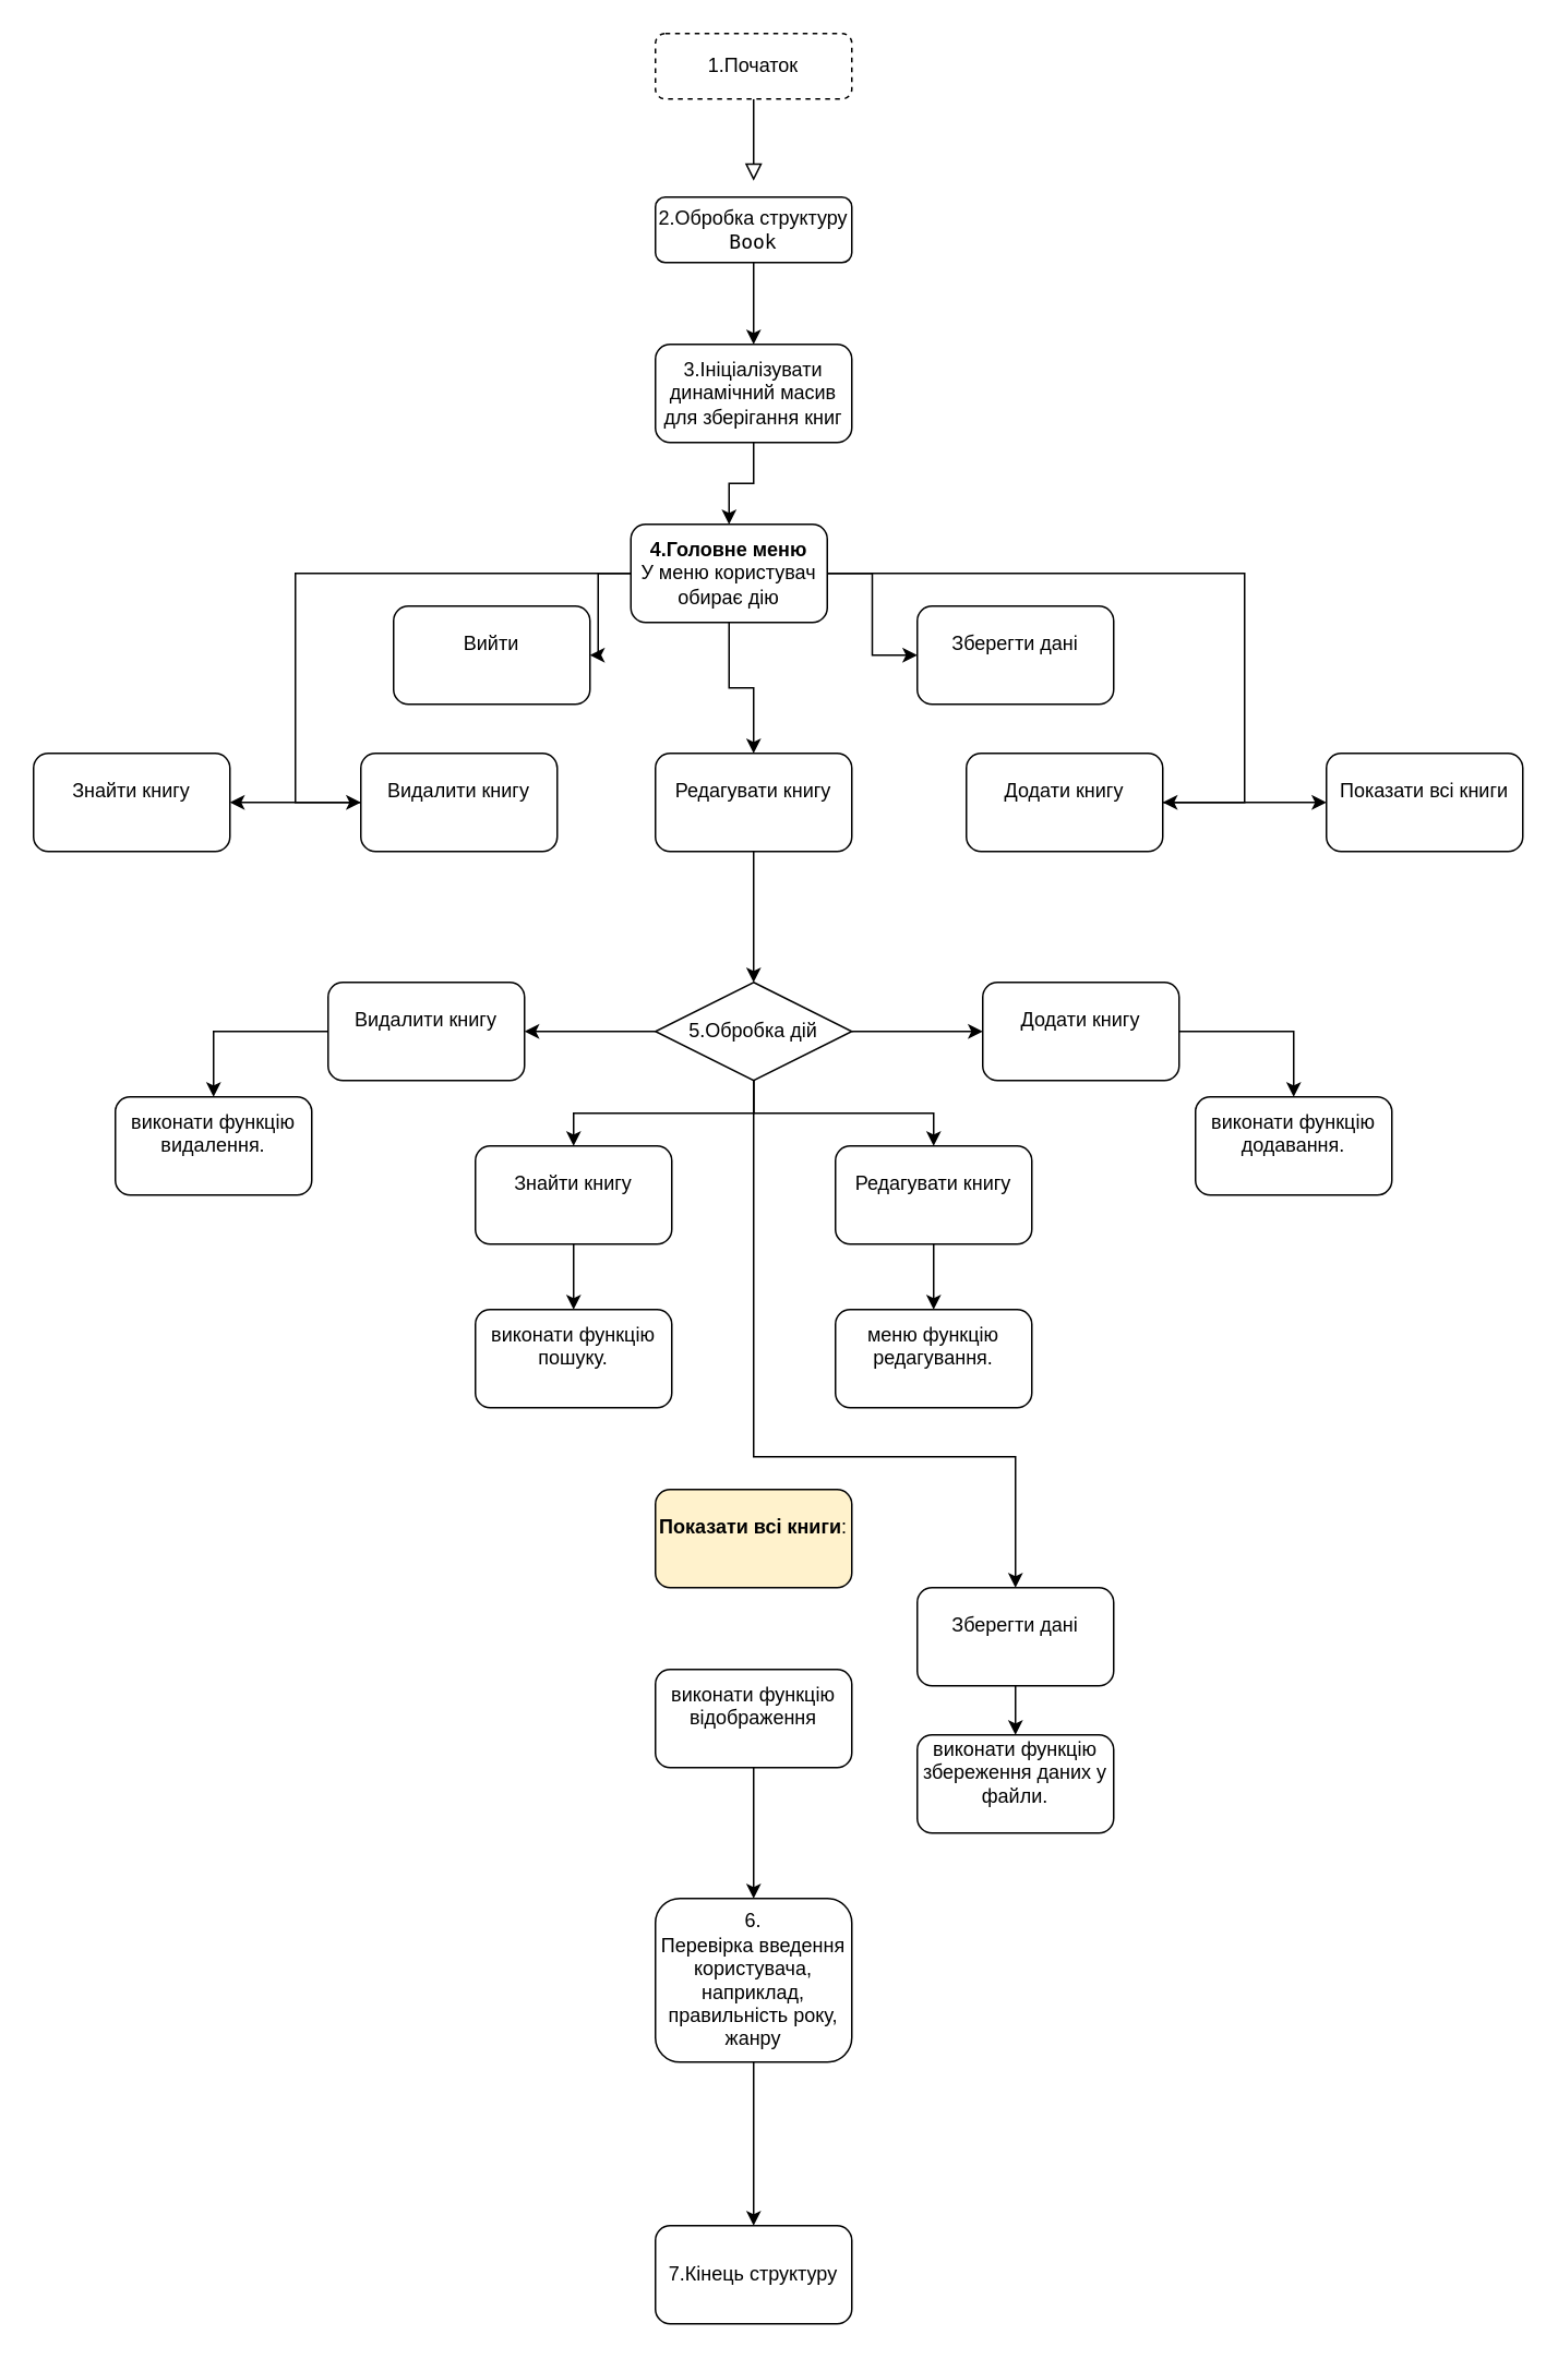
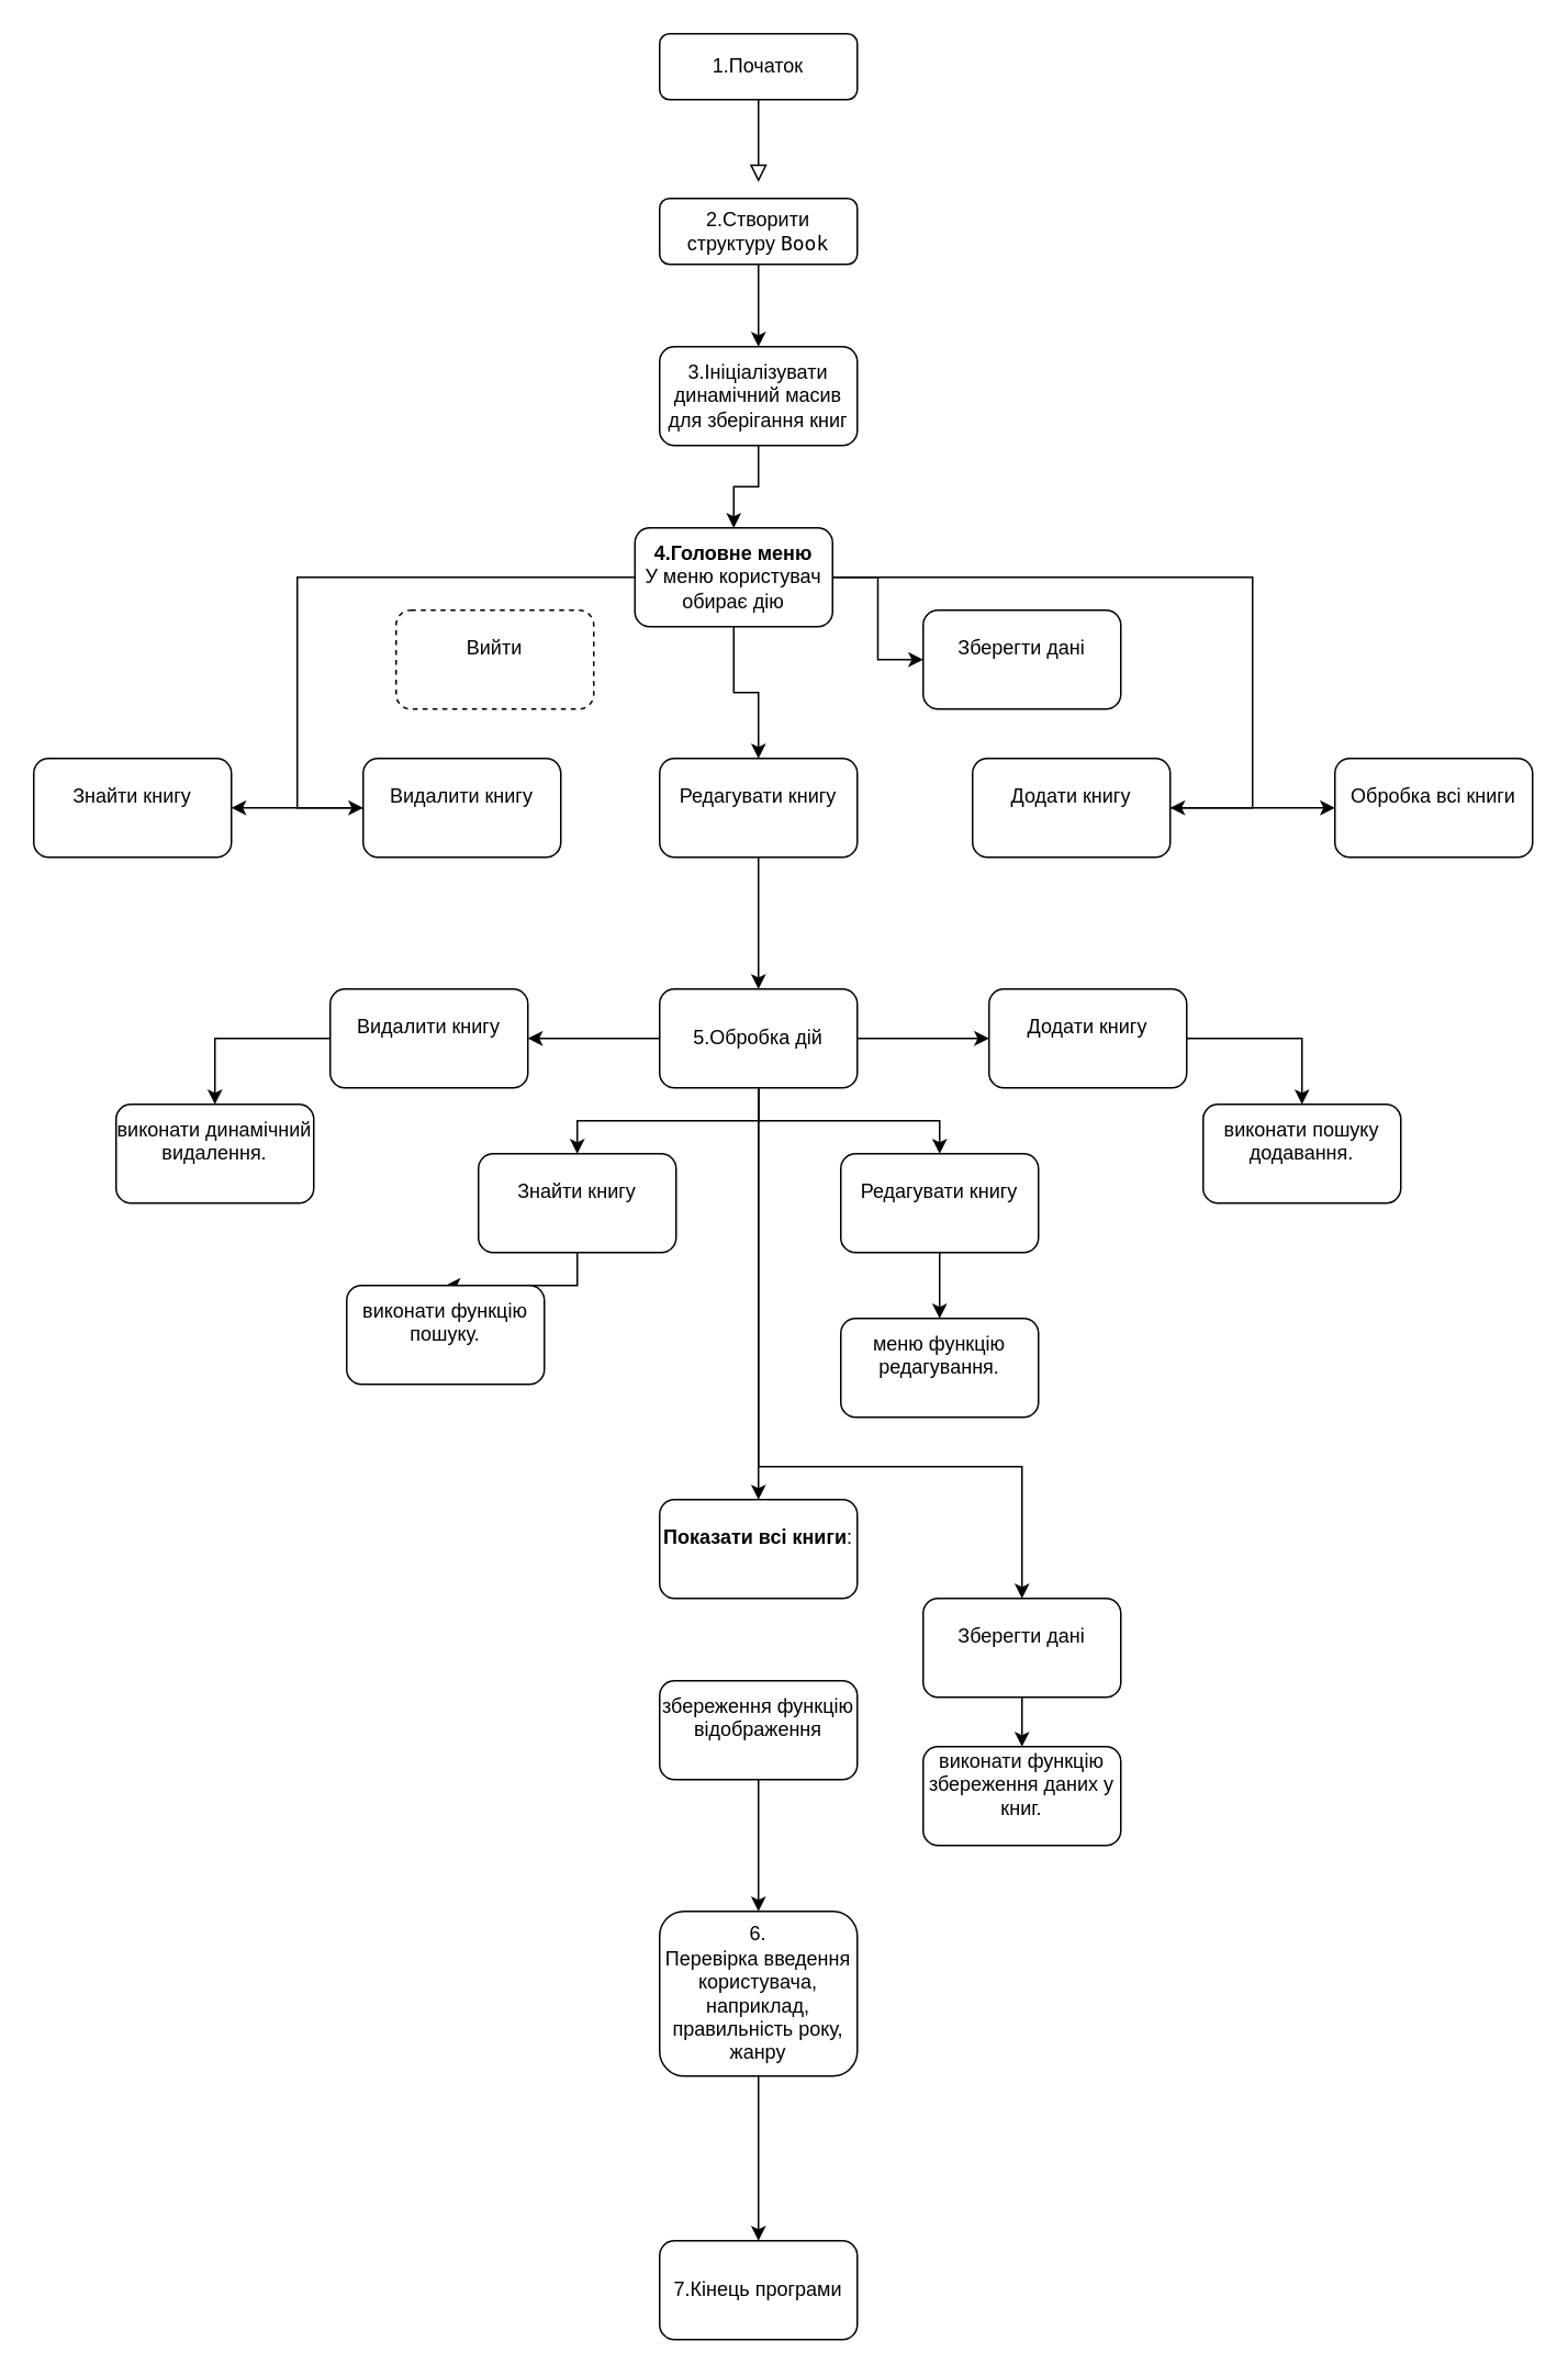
  <mxCell id="0" />
  <mxCell id="1" parent="0" />
  <mxCell id="2" value="" style="rounded=0;html=1;jettySize=auto;orthogonalLoop=1;fontSize=11;endArrow=block;endFill=0;endSize=8;strokeWidth=1;shadow=0;labelBackgroundColor=none;edgeStyle=orthogonalEdgeStyle;" parent="1" source="3" edge="1"><mxGeometry relative="1" as="geometry"><mxPoint x="460" y="110" as="targetPoint" /></mxGeometry></mxCell>
- <mxCell id="3" value="1.Початок" style="rounded=1;whiteSpace=wrap;html=1;fontSize=12;glass=0;strokeWidth=1;shadow=0;dashed=1;" parent="1" vertex="1"><mxGeometry x="400" y="20" width="120" height="40" as="geometry" /></mxCell>
+ <mxCell id="3" value="1.Початок" style="rounded=1;whiteSpace=wrap;html=1;fontSize=12;glass=0;strokeWidth=1;shadow=0;" parent="1" vertex="1"><mxGeometry x="400" y="20" width="120" height="40" as="geometry" /></mxCell>
  <mxCell id="4" value="" style="edgeStyle=orthogonalEdgeStyle;rounded=0;orthogonalLoop=1;jettySize=auto;html=1;" edge="1" parent="1" source="5" target="7"><mxGeometry relative="1" as="geometry" /></mxCell>
- <mxCell id="5" value="&lt;br&gt;2.Обробка структуру &lt;code&gt;Book&lt;/code&gt;&lt;div&gt;&lt;br/&gt;&lt;/div&gt;" style="rounded=1;whiteSpace=wrap;html=1;" vertex="1" parent="1"><mxGeometry x="400" y="120" width="120" height="40" as="geometry" /></mxCell>
+ <mxCell id="5" value="&lt;br&gt;2.Створити структуру &lt;code&gt;Book&lt;/code&gt;&lt;div&gt;&lt;br/&gt;&lt;/div&gt;" style="rounded=1;whiteSpace=wrap;html=1;" vertex="1" parent="1"><mxGeometry x="400" y="120" width="120" height="40" as="geometry" /></mxCell>
  <mxCell id="6" value="" style="edgeStyle=orthogonalEdgeStyle;rounded=0;orthogonalLoop=1;jettySize=auto;html=1;" edge="1" parent="1" source="7" target="13"><mxGeometry relative="1" as="geometry" /></mxCell>
  <mxCell id="7" value="&lt;br&gt;3.Ініціалізувати динамічний масив для зберігання книг&lt;div&gt;&lt;br/&gt;&lt;/div&gt;" style="rounded=1;whiteSpace=wrap;html=1;" vertex="1" parent="1"><mxGeometry x="400" y="210" width="120" height="60" as="geometry" /></mxCell>
  <mxCell id="8" value="" style="edgeStyle=orthogonalEdgeStyle;rounded=0;orthogonalLoop=1;jettySize=auto;html=1;" edge="1" parent="1" source="13" target="15"><mxGeometry relative="1" as="geometry"><Array as="points"><mxPoint x="760" y="350" /><mxPoint x="760" y="490" /></Array></mxGeometry></mxCell>
  <mxCell id="9" value="" style="edgeStyle=orthogonalEdgeStyle;rounded=0;orthogonalLoop=1;jettySize=auto;html=1;" edge="1" parent="1" source="13" target="17"><mxGeometry relative="1" as="geometry"><Array as="points"><mxPoint x="180" y="350" /><mxPoint x="180" y="490" /></Array></mxGeometry></mxCell>
  <mxCell id="10" value="" style="edgeStyle=orthogonalEdgeStyle;rounded=0;orthogonalLoop=1;jettySize=auto;html=1;" edge="1" parent="1" source="13" target="19"><mxGeometry relative="1" as="geometry" /></mxCell>
  <mxCell id="11" value="" style="edgeStyle=orthogonalEdgeStyle;rounded=0;orthogonalLoop=1;jettySize=auto;html=1;" edge="1" parent="1" source="13" target="22"><mxGeometry relative="1" as="geometry" /></mxCell>
- <mxCell id="12" value="" style="edgeStyle=orthogonalEdgeStyle;rounded=0;orthogonalLoop=1;jettySize=auto;html=1;" edge="1" parent="1" source="13" target="23"><mxGeometry relative="1" as="geometry" /></mxCell>
  <mxCell id="13" value="&lt;p&gt;&lt;strong&gt;4.Головне меню&lt;br&gt;&lt;/strong&gt;&lt;span style=&quot;background-color: initial;&quot;&gt;У меню користувач обирає дію&lt;/span&gt;&lt;/p&gt;" style="rounded=1;whiteSpace=wrap;html=1;" vertex="1" parent="1"><mxGeometry x="385" y="320" width="120" height="60" as="geometry" /></mxCell>
  <mxCell id="14" value="" style="edgeStyle=orthogonalEdgeStyle;rounded=0;orthogonalLoop=1;jettySize=auto;html=1;" edge="1" parent="1" source="15" target="21"><mxGeometry relative="1" as="geometry" /></mxCell>
  <mxCell id="15" value="&#10;Додати книгу&#10;&#10;" style="whiteSpace=wrap;html=1;rounded=1;" vertex="1" parent="1"><mxGeometry x="590" y="460" width="120" height="60" as="geometry" /></mxCell>
  <mxCell id="16" value="" style="edgeStyle=orthogonalEdgeStyle;rounded=0;orthogonalLoop=1;jettySize=auto;html=1;" edge="1" parent="1" source="17" target="20"><mxGeometry relative="1" as="geometry" /></mxCell>
  <mxCell id="17" value="&#10;Видалити книгу&#10;&#10;" style="whiteSpace=wrap;html=1;rounded=1;" vertex="1" parent="1"><mxGeometry x="220" y="460" width="120" height="60" as="geometry" /></mxCell>
  <mxCell id="18" value="" style="edgeStyle=orthogonalEdgeStyle;rounded=0;orthogonalLoop=1;jettySize=auto;html=1;" edge="1" parent="1" source="19" target="30"><mxGeometry relative="1" as="geometry" /></mxCell>
  <mxCell id="19" value="&#10;Редагувати книгу&#10;&#10;" style="whiteSpace=wrap;html=1;rounded=1;" vertex="1" parent="1"><mxGeometry x="400" y="460" width="120" height="60" as="geometry" /></mxCell>
  <mxCell id="20" value="&#10;Знайти книгу&#10;&#10;" style="whiteSpace=wrap;html=1;rounded=1;" vertex="1" parent="1"><mxGeometry x="20" y="460" width="120" height="60" as="geometry" /></mxCell>
- <mxCell id="21" value="&#10;Показати всі книги&#10;&#10;" style="whiteSpace=wrap;html=1;rounded=1;" vertex="1" parent="1"><mxGeometry x="810" y="460" width="120" height="60" as="geometry" /></mxCell>
+ <mxCell id="21" value="&#10;Обробка всі книги&#10;&#10;" style="whiteSpace=wrap;html=1;rounded=1;" vertex="1" parent="1"><mxGeometry x="810" y="460" width="120" height="60" as="geometry" /></mxCell>
  <mxCell id="22" value="&#10;Зберегти дані&#10;&#10;" style="whiteSpace=wrap;html=1;rounded=1;" vertex="1" parent="1"><mxGeometry x="560" y="370" width="120" height="60" as="geometry" /></mxCell>
- <mxCell id="23" value="&#10;Вийти&#10;&#10;" style="whiteSpace=wrap;html=1;rounded=1;" vertex="1" parent="1"><mxGeometry y="370" width="120" height="60" as="geometry" x="240" /></mxCell>
+ <mxCell id="23" value="&#10;Вийти&#10;&#10;" style="whiteSpace=wrap;html=1;rounded=1;dashed=1;" vertex="1" parent="1"><mxGeometry y="370" width="120" height="60" as="geometry" x="240" /></mxCell>
  <mxCell id="24" value="" style="edgeStyle=orthogonalEdgeStyle;rounded=0;orthogonalLoop=1;jettySize=auto;html=1;" edge="1" parent="1" source="30" target="32"><mxGeometry relative="1" as="geometry" /></mxCell>
  <mxCell id="25" value="" style="edgeStyle=orthogonalEdgeStyle;rounded=0;orthogonalLoop=1;jettySize=auto;html=1;" edge="1" parent="1" source="30" target="35"><mxGeometry relative="1" as="geometry" /></mxCell>
  <mxCell id="26" value="" style="edgeStyle=orthogonalEdgeStyle;rounded=0;orthogonalLoop=1;jettySize=auto;html=1;" edge="1" parent="1" source="30" target="38"><mxGeometry relative="1" as="geometry" /></mxCell>
  <mxCell id="27" value="" style="edgeStyle=orthogonalEdgeStyle;rounded=0;orthogonalLoop=1;jettySize=auto;html=1;" edge="1" parent="1" source="30" target="41"><mxGeometry relative="1" as="geometry" /></mxCell>
+ <mxCell id="28" value="" style="edgeStyle=orthogonalEdgeStyle;rounded=0;orthogonalLoop=1;jettySize=auto;html=1;" edge="1" parent="1" source="30" target="43"><mxGeometry relative="1" as="geometry" /></mxCell>
  <mxCell id="29" value="" style="edgeStyle=orthogonalEdgeStyle;rounded=0;orthogonalLoop=1;jettySize=auto;html=1;" edge="1" parent="1" source="30" target="47"><mxGeometry relative="1" as="geometry"><Array as="points"><mxPoint x="460" y="890" /><mxPoint x="620" y="890" /></Array></mxGeometry></mxCell>
- <mxCell id="30" value="5.Обробка дій" style="rhombus;whiteSpace=wrap;html=1;" vertex="1" parent="1"><mxGeometry x="400" y="600" width="120" height="60" as="geometry" /></mxCell>
+ <mxCell id="30" value="5.Обробка дій" style="whiteSpace=wrap;html=1;rounded=1;" vertex="1" parent="1"><mxGeometry x="400" y="600" width="120" height="60" as="geometry" /></mxCell>
  <mxCell id="31" value="" style="edgeStyle=orthogonalEdgeStyle;rounded=0;orthogonalLoop=1;jettySize=auto;html=1;" edge="1" parent="1" source="32" target="33"><mxGeometry relative="1" as="geometry" /></mxCell>
  <mxCell id="32" value="&#10;Додати книгу&#10;&#10;" style="whiteSpace=wrap;html=1;rounded=1;" vertex="1" parent="1"><mxGeometry x="600" y="600" width="120" height="60" as="geometry" /></mxCell>
- <mxCell id="33" value="&#10;виконати функцію додавання.&#10;&#10;" style="whiteSpace=wrap;html=1;rounded=1;" vertex="1" parent="1"><mxGeometry x="730" y="670" width="120" height="60" as="geometry" /></mxCell>
+ <mxCell id="33" value="&#10;виконати пошуку додавання.&#10;&#10;" style="whiteSpace=wrap;html=1;rounded=1;" vertex="1" parent="1"><mxGeometry x="730" y="670" width="120" height="60" as="geometry" /></mxCell>
  <mxCell id="34" value="" style="edgeStyle=orthogonalEdgeStyle;rounded=0;orthogonalLoop=1;jettySize=auto;html=1;" edge="1" parent="1" source="35" target="36"><mxGeometry relative="1" as="geometry" /></mxCell>
  <mxCell id="35" value="&#10;Видалити книгу&#10;&#10;" style="whiteSpace=wrap;html=1;rounded=1;" vertex="1" parent="1"><mxGeometry x="200" y="600" width="120" height="60" as="geometry" /></mxCell>
- <mxCell id="36" value="&#10; виконати функцію видалення.&#10;&#10;" style="whiteSpace=wrap;html=1;rounded=1;" vertex="1" parent="1"><mxGeometry x="70" y="670" width="120" height="60" as="geometry" /></mxCell>
+ <mxCell id="36" value="&#10; виконати динамічний видалення.&#10;&#10;" style="whiteSpace=wrap;html=1;rounded=1;" vertex="1" parent="1"><mxGeometry x="70" y="670" width="120" height="60" as="geometry" /></mxCell>
  <mxCell id="37" value="" style="edgeStyle=orthogonalEdgeStyle;rounded=0;orthogonalLoop=1;jettySize=auto;html=1;" edge="1" parent="1" source="38" target="39"><mxGeometry relative="1" as="geometry" /></mxCell>
  <mxCell id="38" value="&#10;Знайти книгу&#10;&#10;" style="whiteSpace=wrap;html=1;rounded=1;" vertex="1" parent="1"><mxGeometry x="290" y="700" width="120" height="60" as="geometry" /></mxCell>
- <mxCell id="39" value="&#10;виконати функцію пошуку.&#10;&#10;" style="whiteSpace=wrap;html=1;rounded=1;" vertex="1" parent="1"><mxGeometry x="290" y="800" width="120" height="60" as="geometry" /></mxCell>
+ <mxCell id="39" value="&#10;виконати функцію пошуку.&#10;&#10;" style="whiteSpace=wrap;html=1;rounded=1;" vertex="1" parent="1"><mxGeometry x="210" y="780" width="120" height="60" as="geometry" /></mxCell>
  <mxCell id="40" value="" style="edgeStyle=orthogonalEdgeStyle;rounded=0;orthogonalLoop=1;jettySize=auto;html=1;" edge="1" parent="1" source="41" target="42"><mxGeometry relative="1" as="geometry" /></mxCell>
  <mxCell id="41" value="&#10;Редагувати книгу&#10;&#10;" style="whiteSpace=wrap;html=1;rounded=1;" vertex="1" parent="1"><mxGeometry x="510" y="700" width="120" height="60" as="geometry" /></mxCell>
  <mxCell id="42" value="&#10;меню функцію редагування.&#10;&#10;" style="whiteSpace=wrap;html=1;rounded=1;" vertex="1" parent="1"><mxGeometry x="510" y="800" width="120" height="60" as="geometry" /></mxCell>
- <mxCell id="43" value="&#10;&lt;strong&gt;Показати всі книги&lt;/strong&gt;:&#10;&#10;" style="whiteSpace=wrap;html=1;rounded=1;fillColor=#fff2cc;" vertex="1" parent="1"><mxGeometry x="400" y="910" width="120" height="60" as="geometry" /></mxCell>
+ <mxCell id="43" value="&#10;&lt;strong&gt;Показати всі книги&lt;/strong&gt;:&#10;&#10;" style="whiteSpace=wrap;html=1;rounded=1;" vertex="1" parent="1"><mxGeometry x="400" y="910" width="120" height="60" as="geometry" /></mxCell>
  <mxCell id="44" value="" style="edgeStyle=orthogonalEdgeStyle;rounded=0;orthogonalLoop=1;jettySize=auto;html=1;" edge="1" parent="1" source="45" target="50"><mxGeometry relative="1" as="geometry" /></mxCell>
- <mxCell id="45" value="&#10;виконати функцію відображення&#10;&#10;" style="whiteSpace=wrap;html=1;rounded=1;" vertex="1" parent="1"><mxGeometry x="400" y="1020" width="120" height="60" as="geometry" /></mxCell>
+ <mxCell id="45" value="&#10;збереження функцію відображення&#10;&#10;" style="whiteSpace=wrap;html=1;rounded=1;" vertex="1" parent="1"><mxGeometry x="400" y="1020" width="120" height="60" as="geometry" /></mxCell>
  <mxCell id="46" value="" style="edgeStyle=orthogonalEdgeStyle;rounded=0;orthogonalLoop=1;jettySize=auto;html=1;" edge="1" parent="1" source="47" target="48"><mxGeometry relative="1" as="geometry" /></mxCell>
  <mxCell id="47" value="&#10;Зберегти дані&#10;&#10;" style="whiteSpace=wrap;html=1;rounded=1;" vertex="1" parent="1"><mxGeometry x="560" y="970" width="120" height="60" as="geometry" /></mxCell>
- <mxCell id="48" value="&#10;виконати функцію збереження даних у файли.&#10;&#10;" style="whiteSpace=wrap;html=1;rounded=1;" vertex="1" parent="1"><mxGeometry x="560" y="1060" width="120" height="60" as="geometry" /></mxCell>
+ <mxCell id="48" value="&#10;виконати функцію збереження даних у книг.&#10;&#10;" style="whiteSpace=wrap;html=1;rounded=1;" vertex="1" parent="1"><mxGeometry x="560" y="1060" width="120" height="60" as="geometry" /></mxCell>
  <mxCell id="49" value="" style="edgeStyle=orthogonalEdgeStyle;rounded=0;orthogonalLoop=1;jettySize=auto;html=1;" edge="1" parent="1" source="50" target="51"><mxGeometry relative="1" as="geometry" /></mxCell>
  <mxCell id="50" value="6.&lt;br&gt;Перевірка введення користувача, наприклад, правильність року, жанру" style="whiteSpace=wrap;html=1;rounded=1;" vertex="1" parent="1"><mxGeometry x="400" y="1160" width="120" height="100" as="geometry" /></mxCell>
- <mxCell id="51" value="7.Кінець структуру" style="whiteSpace=wrap;html=1;rounded=1;" vertex="1" parent="1"><mxGeometry x="400" y="1360" width="120" height="60" as="geometry" /></mxCell>
+ <mxCell id="51" value="7.Кінець програми" style="whiteSpace=wrap;html=1;rounded=1;" vertex="1" parent="1"><mxGeometry x="400" y="1360" width="120" height="60" as="geometry" /></mxCell>
